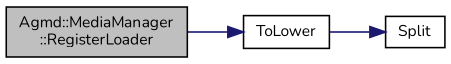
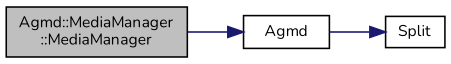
  digraph {
    fontname=Nunito
    rankdir=LR
    node [color=black fillcolor=white fontname=Nunito fontsize=10 shape=record style=filled]
    edge [color=midnightblue fontname=Nunito fontsize=10 labelfontname=Helvetica labelfontsize=10 style=solid]
-   n1 [fillcolor=grey75 fontcolor=black height=0.2 label="Agmd::MediaManager\l::RegisterLoader" width=0.4]
-   n2 [height=0.2 label=ToLower width=0.4]
+   n1 [fillcolor=grey75 fontcolor=black height=0.2 label="Agmd::MediaManager\l::MediaManager" width=0.4]
+   n2 [height=0.2 label=Agmd width=0.4]
    n3 [height=0.2 label=Split width=0.4]
    n1 -> n2
    n2 -> n3
  }
